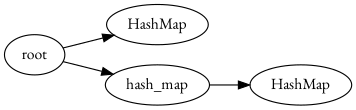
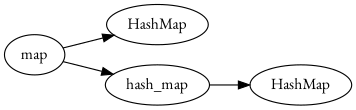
  digraph {
    rankdir=LR
    fontname="EB Garamond"
    node [fontname="EB Garamond"]
    edge [fontname="EB Garamond"]
    n1 [label=HashMap]
    n2 [label=HashMap]
-   root
+   root [label=map]
    hash_map
    root -> n1
    root -> hash_map
    hash_map -> n2
  }
